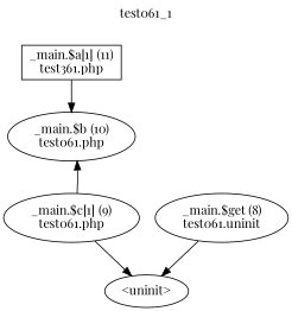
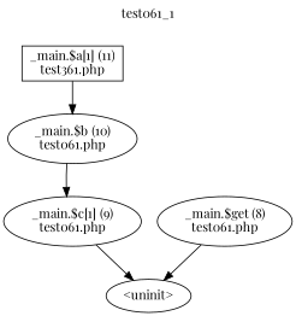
  digraph {
    fontname="Playfair Display"
    label=test061_1
    labelloc=t
    node [fontname="Playfair Display" shape=ellipse]
    edge [fontname="Playfair Display"]
    n1 [label="_main.$a[1] (11)\ntest361.php" shape=box]
    n2 [label="_main.$b (10)\ntest061.php"]
    n3 [label="_main.$c[1] (9)\ntest061.php"]
    n4 [label="<uninit>"]
-   n5 [label="_main.$get (8)\ntest061.uninit"]
+   n5 [label="_main.$get (8)\ntest061.php"]
    n1 -> n2
-   n3 -> n2
+   n2 -> n3
    n3 -> n4
    n5 -> n4
  }
